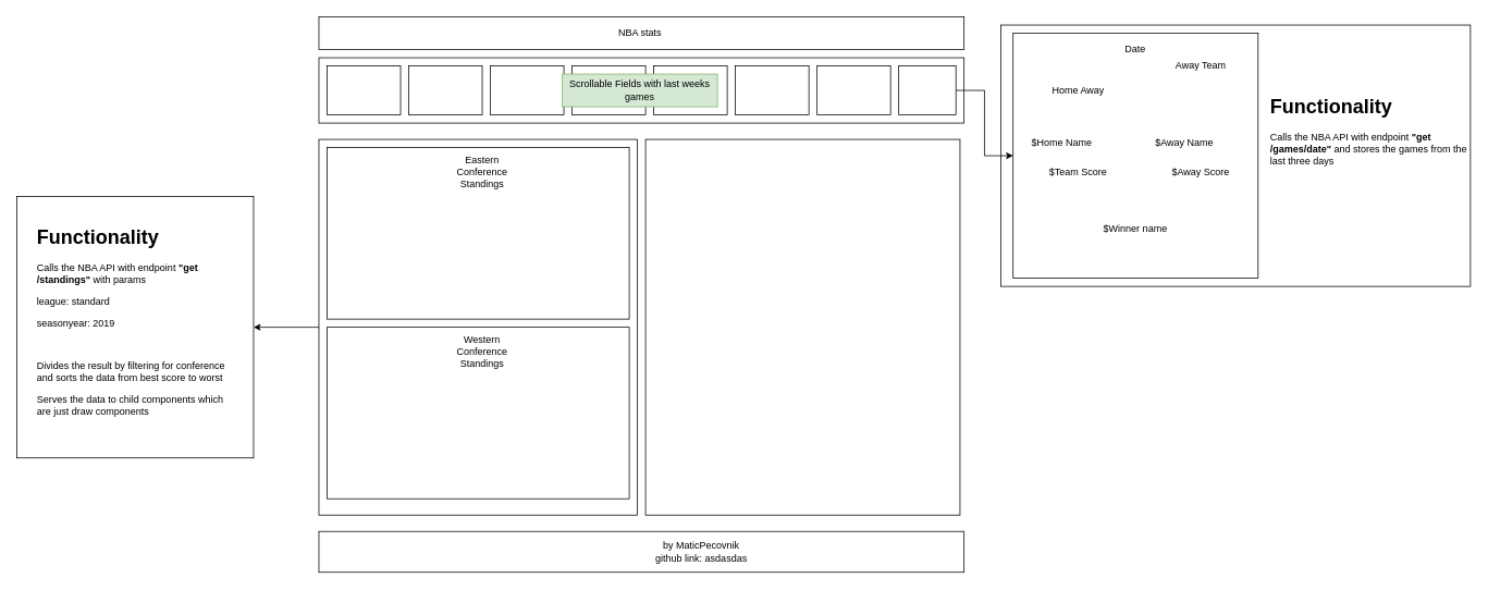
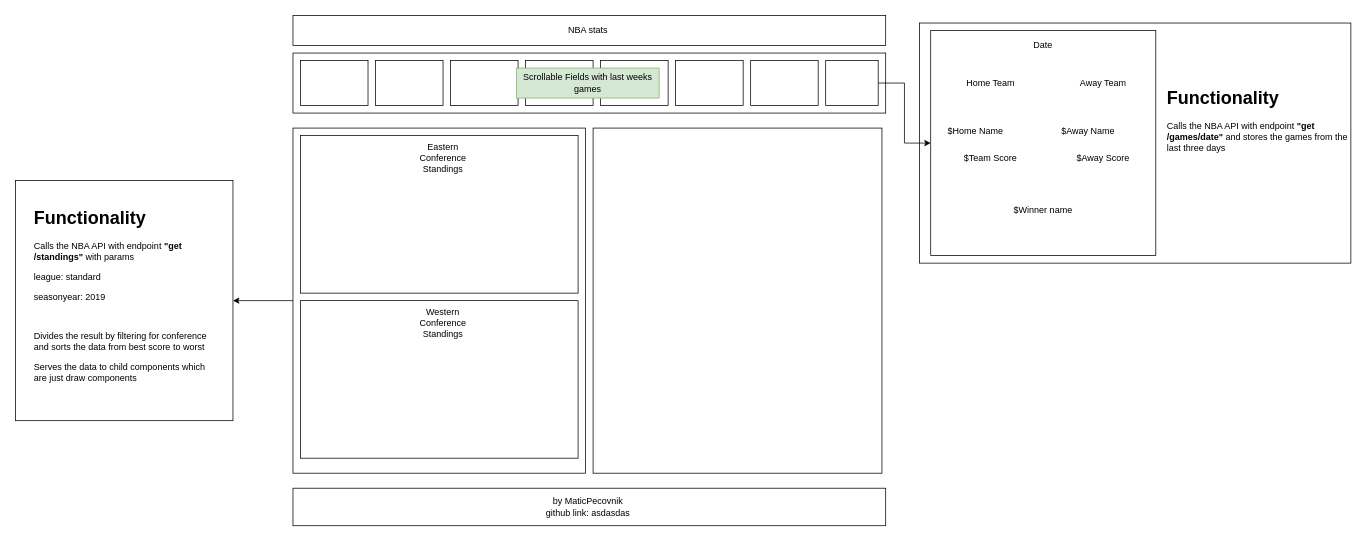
  <mxCell id="0" />
  <mxCell id="1" parent="0" />
  <mxCell id="2" value="" style="rounded=0;whiteSpace=wrap;html=1;fillColor=#ffffff;" vertex="1" parent="1"><mxGeometry x="1225" y="30" width="575" height="320" as="geometry" /></mxCell>
  <mxCell id="3" value="" style="rounded=0;whiteSpace=wrap;html=1;" vertex="1" parent="1"><mxGeometry x="1240" y="40" width="300" height="300" as="geometry" /></mxCell>
  <mxCell id="4" value="" style="rounded=0;whiteSpace=wrap;html=1;" vertex="1" parent="1"><mxGeometry x="390" width="790" height="40" as="geometry" y="20" /></mxCell>
  <mxCell id="5" value="NBA stats" style="text;html=1;strokeColor=none;fillColor=none;align=center;verticalAlign=middle;whiteSpace=wrap;rounded=0;" vertex="1" parent="1"><mxGeometry x="680" y="30" width="207" height="20" as="geometry" /></mxCell>
  <mxCell id="6" value="" style="rounded=0;whiteSpace=wrap;html=1;" vertex="1" parent="1"><mxGeometry x="390" y="650" width="790" height="50" as="geometry" /></mxCell>
- <mxCell id="7" value="by MaticPecovnik&lt;br&gt;github link: asdasdas" style="text;html=1;strokeColor=none;fillColor=none;align=center;verticalAlign=middle;whiteSpace=wrap;rounded=0;" vertex="1" parent="1"><mxGeometry x="755" y="665" width="207" height="20" as="geometry" /></mxCell>
+ <mxCell id="7" value="by MaticPecovnik&lt;br&gt;github link: asdasdas" style="text;html=1;strokeColor=none;fillColor=none;align=center;verticalAlign=middle;whiteSpace=wrap;rounded=0;" vertex="1" parent="1"><mxGeometry x="680" y="665" width="207" height="20" as="geometry" /></mxCell>
  <mxCell id="8" value="" style="rounded=0;whiteSpace=wrap;html=1;" vertex="1" parent="1"><mxGeometry x="390" y="70" width="790" height="80" as="geometry" /></mxCell>
  <mxCell id="9" value="" style="rounded=0;whiteSpace=wrap;html=1;" vertex="1" parent="1"><mxGeometry x="400" y="80" width="90" height="60" as="geometry" /></mxCell>
  <mxCell id="10" value="" style="rounded=0;whiteSpace=wrap;html=1;" vertex="1" parent="1"><mxGeometry x="500" y="80" width="90" height="60" as="geometry" /></mxCell>
  <mxCell id="11" value="" style="rounded=0;whiteSpace=wrap;html=1;" vertex="1" parent="1"><mxGeometry x="600" y="80" width="90" height="60" as="geometry" /></mxCell>
  <mxCell id="12" value="" style="rounded=0;whiteSpace=wrap;html=1;" vertex="1" parent="1"><mxGeometry x="700" y="80" width="90" height="60" as="geometry" /></mxCell>
  <mxCell id="13" value="" style="rounded=0;whiteSpace=wrap;html=1;" vertex="1" parent="1"><mxGeometry x="800" y="80" width="90" height="60" as="geometry" /></mxCell>
  <mxCell id="14" value="" style="rounded=0;whiteSpace=wrap;html=1;" vertex="1" parent="1"><mxGeometry x="900" y="80" width="90" height="60" as="geometry" /></mxCell>
  <mxCell id="15" value="" style="rounded=0;whiteSpace=wrap;html=1;" vertex="1" parent="1"><mxGeometry x="1000" y="80" width="90" height="60" as="geometry" /></mxCell>
  <mxCell id="16" style="edgeStyle=orthogonalEdgeStyle;rounded=0;orthogonalLoop=1;jettySize=auto;html=1;" edge="1" parent="1" source="17" target="3"><mxGeometry relative="1" as="geometry"><mxPoint x="1290" y="110" as="targetPoint" /></mxGeometry></mxCell>
  <mxCell id="17" value="" style="rounded=0;whiteSpace=wrap;html=1;" vertex="1" parent="1"><mxGeometry x="1100" y="80" width="70" height="60" as="geometry" /></mxCell>
  <mxCell id="18" value="Scrollable Fields with last weeks games" style="text;html=1;strokeColor=#82b366;fillColor=#d5e8d4;align=center;verticalAlign=middle;whiteSpace=wrap;rounded=0;" vertex="1" parent="1"><mxGeometry x="688" y="90" width="190" height="40" as="geometry" /></mxCell>
  <mxCell id="19" value="Date" style="text;html=1;strokeColor=none;fillColor=none;align=center;verticalAlign=middle;whiteSpace=wrap;rounded=0;" vertex="1" parent="1"><mxGeometry x="1370" y="50" width="40" height="20" as="geometry" /></mxCell>
- <mxCell id="20" value="Home Away" style="text;html=1;strokeColor=none;fillColor=none;align=center;verticalAlign=middle;whiteSpace=wrap;rounded=0;" vertex="1" parent="1"><mxGeometry x="1280" y="100" width="80" height="20" as="geometry" /></mxCell>
- <mxCell id="21" value="Away Team" style="text;html=1;strokeColor=none;fillColor=none;align=center;verticalAlign=middle;whiteSpace=wrap;rounded=0;" vertex="1" parent="1"><mxGeometry x="1430" y="70" width="80" height="20" as="geometry" /></mxCell>
+ <mxCell id="20" value="Home Team" style="text;html=1;strokeColor=none;fillColor=none;align=center;verticalAlign=middle;whiteSpace=wrap;rounded=0;" vertex="1" parent="1"><mxGeometry x="1280" y="100" width="80" height="20" as="geometry" /></mxCell>
+ <mxCell id="21" value="Away Team" style="text;html=1;strokeColor=none;fillColor=none;align=center;verticalAlign=middle;whiteSpace=wrap;rounded=0;" vertex="1" parent="1"><mxGeometry x="1430" y="100" width="80" height="20" as="geometry" /></mxCell>
  <mxCell id="22" value="$Home Name" style="text;html=1;strokeColor=none;fillColor=none;align=center;verticalAlign=middle;whiteSpace=wrap;rounded=0;" vertex="1" parent="1"><mxGeometry x="1260" y="165" width="80" height="20" as="geometry" /></mxCell>
  <mxCell id="23" value="$Away Name" style="text;html=1;strokeColor=none;fillColor=none;align=center;verticalAlign=middle;whiteSpace=wrap;rounded=0;" vertex="1" parent="1"><mxGeometry x="1410" y="165" width="80" height="20" as="geometry" /></mxCell>
  <mxCell id="24" value="$Team Score" style="text;html=1;strokeColor=none;fillColor=none;align=center;verticalAlign=middle;whiteSpace=wrap;rounded=0;" vertex="1" parent="1"><mxGeometry x="1280" y="200" width="80" height="20" as="geometry" /></mxCell>
  <mxCell id="25" value="$Away Score" style="text;html=1;strokeColor=none;fillColor=none;align=center;verticalAlign=middle;whiteSpace=wrap;rounded=0;" vertex="1" parent="1"><mxGeometry x="1430" y="200" width="80" height="20" as="geometry" /></mxCell>
  <mxCell id="26" value="$Winner name" style="text;html=1;strokeColor=none;fillColor=none;align=center;verticalAlign=middle;whiteSpace=wrap;rounded=0;" vertex="1" parent="1"><mxGeometry x="1345" y="270" width="90" height="20" as="geometry" /></mxCell>
  <mxCell id="27" style="edgeStyle=orthogonalEdgeStyle;rounded=0;orthogonalLoop=1;jettySize=auto;html=1;exitX=0;exitY=0.5;exitDx=0;exitDy=0;" edge="1" parent="1" source="28" target="35"><mxGeometry relative="1" as="geometry"><mxPoint x="260" y="400" as="targetPoint" /></mxGeometry></mxCell>
  <mxCell id="28" value="" style="rounded=0;whiteSpace=wrap;html=1;fillColor=#ffffff;" vertex="1" parent="1"><mxGeometry x="390" y="170" width="390" height="460" as="geometry" /></mxCell>
  <mxCell id="29" value="" style="rounded=0;whiteSpace=wrap;html=1;fillColor=#ffffff;" vertex="1" parent="1"><mxGeometry x="790" y="170" width="385" height="460" as="geometry" /></mxCell>
  <mxCell id="30" value="" style="rounded=0;whiteSpace=wrap;html=1;fillColor=#ffffff;" vertex="1" parent="1"><mxGeometry x="400" y="180" width="370" height="210" as="geometry" /></mxCell>
  <mxCell id="31" value="" style="rounded=0;whiteSpace=wrap;html=1;fillColor=#ffffff;" vertex="1" parent="1"><mxGeometry x="400" y="400" width="370" height="210" as="geometry" /></mxCell>
  <mxCell id="32" value="Eastern Conference Standings" style="text;html=1;strokeColor=none;fillColor=none;align=center;verticalAlign=middle;whiteSpace=wrap;rounded=0;" vertex="1" parent="1"><mxGeometry x="570" y="200" width="40" height="20" as="geometry" /></mxCell>
  <mxCell id="33" value="Western Conference Standings" style="text;html=1;strokeColor=none;fillColor=none;align=center;verticalAlign=middle;whiteSpace=wrap;rounded=0;" vertex="1" parent="1"><mxGeometry x="570" y="420" width="40" height="20" as="geometry" /></mxCell>
  <mxCell id="34" value="&lt;h1&gt;Functionality&lt;/h1&gt;&lt;p&gt;Calls the NBA API with endpoint &lt;b&gt;&quot;get /games/date&quot; &lt;/b&gt;and stores the games from the last three days&lt;/p&gt;" style="text;html=1;strokeColor=none;fillColor=none;spacing=5;spacingTop=-20;whiteSpace=wrap;overflow=hidden;rounded=0;" vertex="1" parent="1"><mxGeometry x="1550" y="110" width="250" height="120" as="geometry" /></mxCell>
  <mxCell id="35" value="" style="rounded=0;whiteSpace=wrap;html=1;" vertex="1" parent="1"><mxGeometry x="20" y="240" width="290" height="320" as="geometry" /></mxCell>
  <mxCell id="36" value="&lt;h1&gt;Functionality&lt;/h1&gt;&lt;p&gt;Calls the NBA API with endpoint &lt;b&gt;&quot;get /standings&quot; &lt;/b&gt;with params&amp;nbsp;&lt;/p&gt;&lt;p&gt;&lt;span&gt;league: standard&lt;/span&gt;&lt;br&gt;&lt;/p&gt;&lt;p&gt;seasonyear: 2019&lt;/p&gt;&lt;p&gt;&lt;br&gt;&lt;/p&gt;&lt;p&gt;Divides the result by filtering for conference and sorts the data from best score to worst&lt;/p&gt;&lt;p&gt;Serves the data to child components which are just draw components&lt;/p&gt;" style="text;html=1;strokeColor=none;fillColor=none;spacing=5;spacingTop=-20;whiteSpace=wrap;overflow=hidden;rounded=0;" vertex="1" parent="1"><mxGeometry x="40" y="270" width="244" height="260" as="geometry" /></mxCell>
